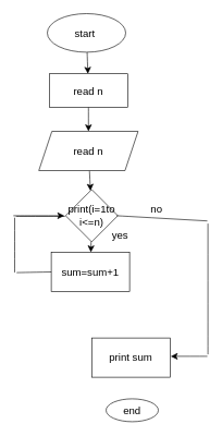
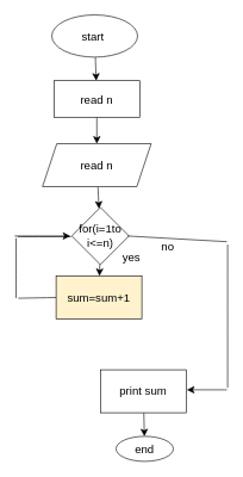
  <mxCell id="0" />
  <mxCell id="1" parent="0" />
  <mxCell id="2" value="" style="edgeStyle=none;curved=1;rounded=0;orthogonalLoop=1;jettySize=auto;html=1;fontSize=12;startSize=8;endSize=8;" edge="1" parent="1" source="3" target="5"><mxGeometry relative="1" as="geometry" /></mxCell>
  <mxCell id="3" value="start&amp;nbsp;" style="ellipse;whiteSpace=wrap;html=1;fontSize=16;" vertex="1" parent="1"><mxGeometry x="72" y="20" width="120" height="59" as="geometry" /></mxCell>
  <mxCell id="4" value="" style="edgeStyle=none;curved=1;rounded=0;orthogonalLoop=1;jettySize=auto;html=1;fontSize=12;startSize=8;endSize=8;" edge="1" parent="1" source="5" target="7"><mxGeometry relative="1" as="geometry" /></mxCell>
  <mxCell id="5" value="read n" style="whiteSpace=wrap;html=1;fontSize=16;" vertex="1" parent="1"><mxGeometry x="75" y="112" width="120" height="51" as="geometry" /></mxCell>
  <mxCell id="6" value="" style="edgeStyle=none;curved=1;rounded=0;orthogonalLoop=1;jettySize=auto;html=1;fontSize=12;startSize=8;endSize=8;" edge="1" parent="1" source="7" target="9"><mxGeometry relative="1" as="geometry" /></mxCell>
  <mxCell id="7" value="read n" style="shape=parallelogram;perimeter=parallelogramPerimeter;whiteSpace=wrap;html=1;fixedSize=1;fontSize=16;" vertex="1" parent="1"><mxGeometry x="59" y="200" width="152" height="60" as="geometry" /></mxCell>
  <mxCell id="8" value="" style="edgeStyle=none;curved=1;rounded=0;orthogonalLoop=1;jettySize=auto;html=1;fontSize=12;startSize=8;endSize=8;" edge="1" parent="1" source="9" target="12"><mxGeometry relative="1" as="geometry" /></mxCell>
- <mxCell id="9" value="print(i=1to&lt;br&gt;i&amp;lt;=n)" style="rhombus;whiteSpace=wrap;html=1;fontSize=16;" vertex="1" parent="1"><mxGeometry x="100" y="289" width="80" height="80" as="geometry" /></mxCell>
+ <mxCell id="9" value="for(i=1to&lt;br&gt;i&amp;lt;=n)" style="rhombus;whiteSpace=wrap;html=1;fontSize=16;" vertex="1" parent="1"><mxGeometry x="100" y="289" width="80" height="80" as="geometry" /></mxCell>
  <mxCell id="10" value="" style="endArrow=none;html=1;rounded=0;fontSize=12;startSize=8;endSize=8;curved=1;" edge="1" parent="1"><mxGeometry width="50" height="50" relative="1" as="geometry"><mxPoint x="24" y="330" as="sourcePoint" /><mxPoint x="99" y="330" as="targetPoint" /></mxGeometry></mxCell>
  <mxCell id="11" value="" style="endArrow=none;html=1;rounded=0;fontSize=12;startSize=8;endSize=8;curved=1;" edge="1" parent="1"><mxGeometry width="50" height="50" relative="1" as="geometry"><mxPoint x="22" y="416" as="sourcePoint" /><mxPoint x="22" y="332" as="targetPoint" /></mxGeometry></mxCell>
- <mxCell id="12" value="sum=sum+1" style="whiteSpace=wrap;html=1;fontSize=16;" vertex="1" parent="1"><mxGeometry x="78" y="385" width="120" height="60" as="geometry" /></mxCell>
+ <mxCell id="12" value="sum=sum+1" style="whiteSpace=wrap;html=1;fontSize=16;fillColor=#fff2cc;" vertex="1" parent="1"><mxGeometry x="78" y="385" width="120" height="60" as="geometry" /></mxCell>
+ <mxCell id="13" value="" style="edgeStyle=none;curved=1;rounded=0;orthogonalLoop=1;jettySize=auto;html=1;fontSize=12;startSize=8;endSize=8;" edge="1" parent="1" source="14" target="18"><mxGeometry relative="1" as="geometry" /></mxCell>
  <mxCell id="14" value="print sum" style="whiteSpace=wrap;html=1;fontSize=16;" vertex="1" parent="1"><mxGeometry x="140" y="516" width="120" height="60" as="geometry" /></mxCell>
  <mxCell id="15" value="" style="endArrow=classic;html=1;rounded=0;fontSize=12;startSize=8;endSize=8;curved=1;" edge="1" parent="1"><mxGeometry width="50" height="50" relative="1" as="geometry"><mxPoint x="317" y="544" as="sourcePoint" /><mxPoint x="261" y="544" as="targetPoint" /></mxGeometry></mxCell>
  <mxCell id="16" value="" style="endArrow=none;html=1;rounded=0;fontSize=12;startSize=8;endSize=8;curved=1;" edge="1" parent="1"><mxGeometry width="50" height="50" relative="1" as="geometry"><mxPoint x="318" y="541" as="sourcePoint" /><mxPoint x="318" y="341" as="targetPoint" /></mxGeometry></mxCell>
  <mxCell id="17" value="" style="endArrow=none;html=1;rounded=0;fontSize=12;startSize=8;endSize=8;curved=1;" edge="1" parent="1"><mxGeometry width="50" height="50" relative="1" as="geometry"><mxPoint x="178" y="329" as="sourcePoint" /><mxPoint x="317" y="337" as="targetPoint" /></mxGeometry></mxCell>
  <mxCell id="18" value="end" style="ellipse;whiteSpace=wrap;html=1;fontSize=16;" vertex="1" parent="1"><mxGeometry x="162" y="609" width="80" height="35" as="geometry" /></mxCell>
  <mxCell id="19" value="" style="endArrow=classic;html=1;rounded=0;fontSize=12;startSize=8;endSize=8;curved=1;" edge="1" parent="1"><mxGeometry width="50" height="50" relative="1" as="geometry"><mxPoint x="20" y="329" as="sourcePoint" /><mxPoint x="98" y="329" as="targetPoint" /></mxGeometry></mxCell>
  <mxCell id="20" value="" style="endArrow=none;html=1;rounded=0;fontSize=12;startSize=8;endSize=8;curved=1;entryX=0;entryY=0.5;entryDx=0;entryDy=0;" edge="1" parent="1" target="12"><mxGeometry width="50" height="50" relative="1" as="geometry"><mxPoint x="25" y="416" as="sourcePoint" /><mxPoint x="75" y="366" as="targetPoint" /></mxGeometry></mxCell>
- <mxCell id="21" value="no" style="text;html=1;align=center;verticalAlign=middle;resizable=0;points=[];autosize=1;strokeColor=none;fillColor=none;fontSize=16;" vertex="1" parent="1"><mxGeometry x="221" y="302" width="36" height="31" as="geometry" /></mxCell>
+ <mxCell id="21" value="no" style="text;html=1;align=center;verticalAlign=middle;resizable=0;points=[];autosize=1;strokeColor=none;fillColor=none;fontSize=16;" vertex="1" parent="1"><mxGeometry x="216" y="327" width="36" height="31" as="geometry" /></mxCell>
  <mxCell id="22" value="yes" style="text;html=1;align=center;verticalAlign=middle;resizable=0;points=[];autosize=1;strokeColor=none;fillColor=none;fontSize=16;" vertex="1" parent="1"><mxGeometry x="161" y="343" width="43" height="31" as="geometry" /></mxCell>
